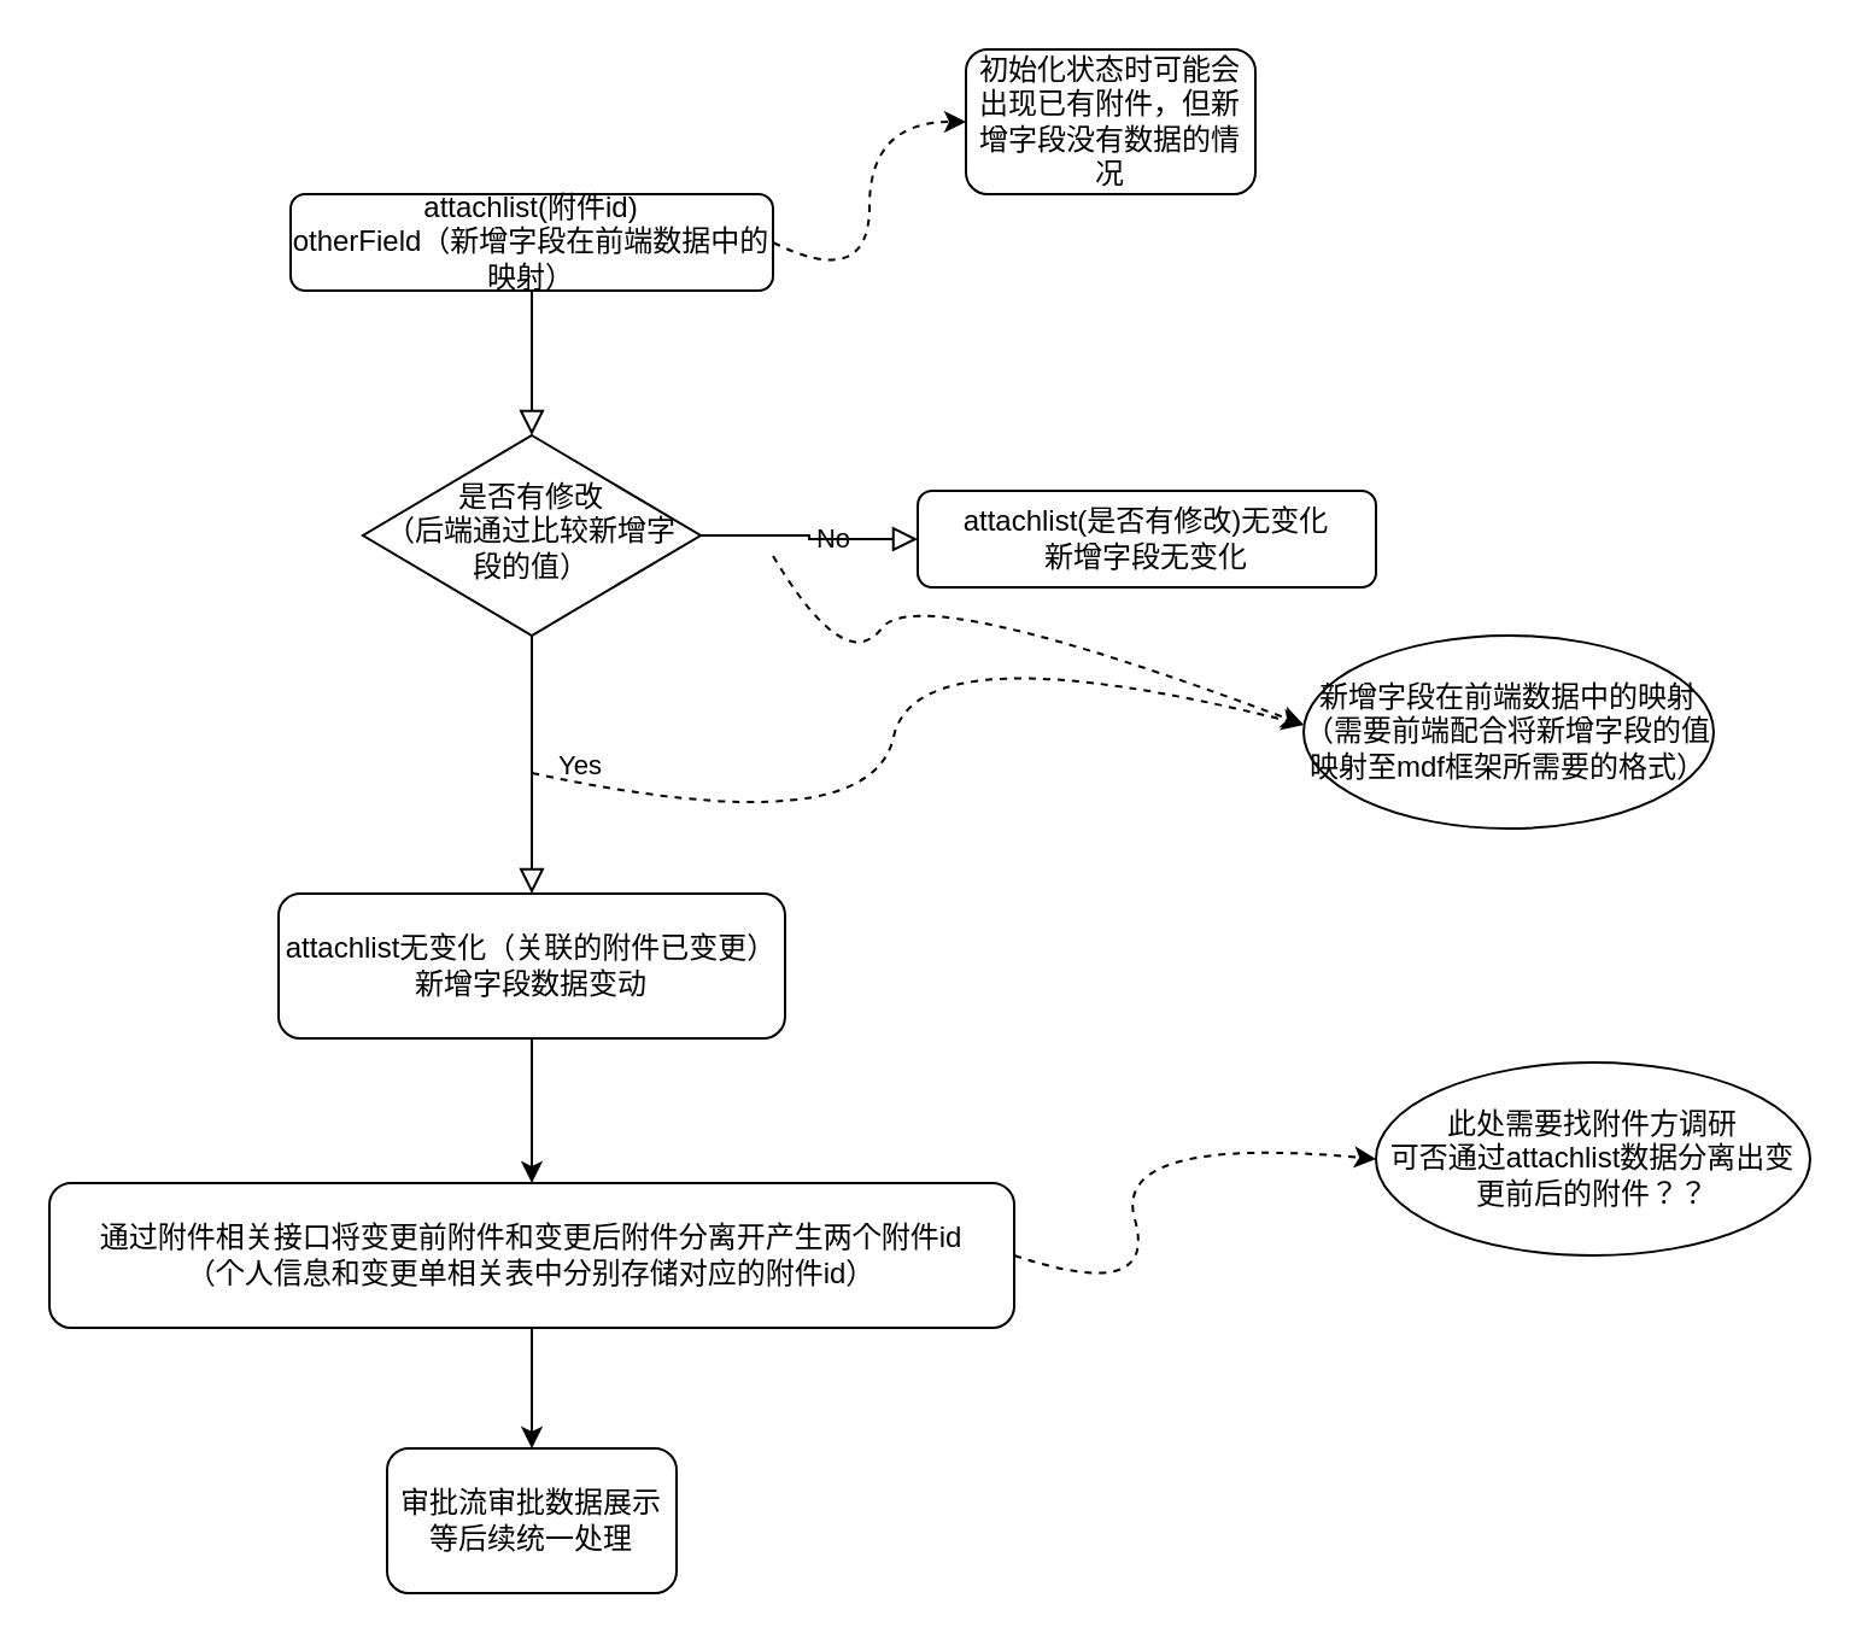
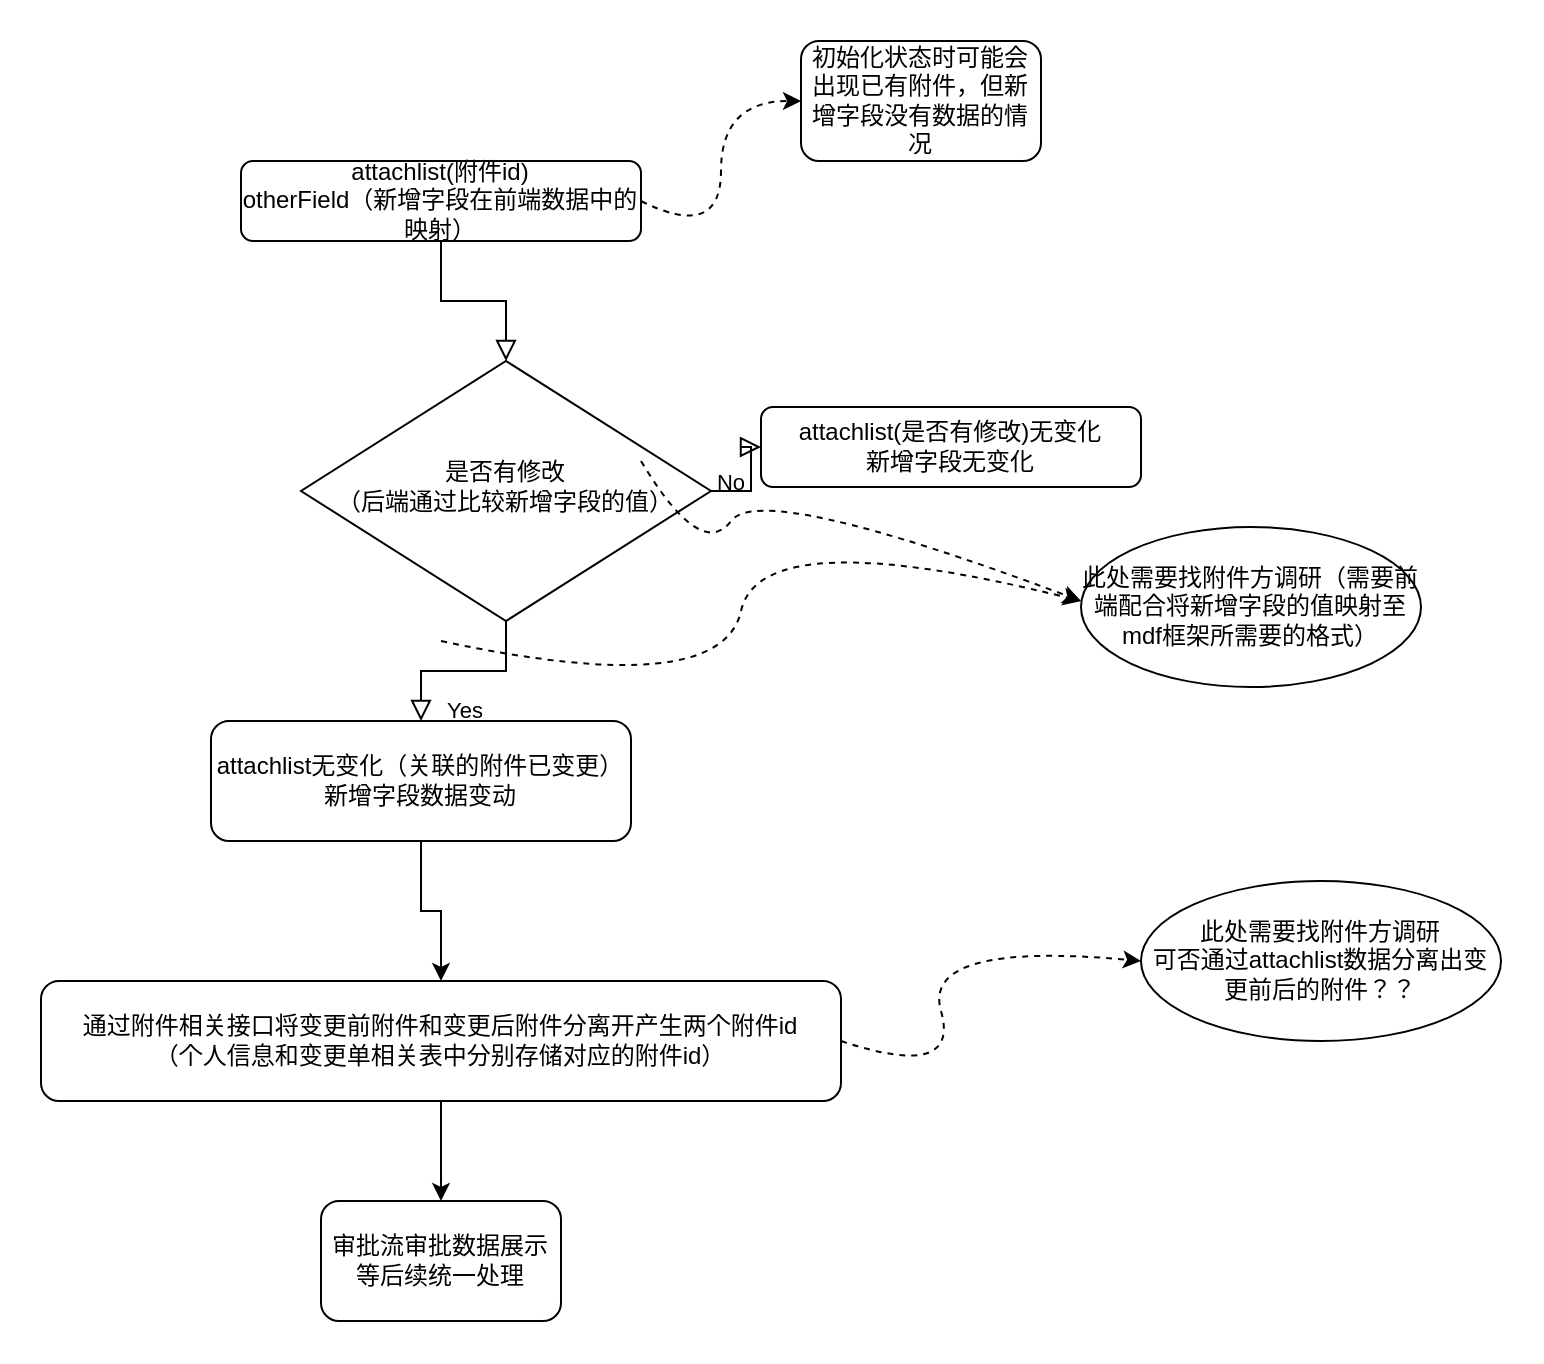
  <mxCell id="0" />
  <mxCell id="1" parent="0" />
  <mxCell id="2" value="" style="rounded=0;html=1;jettySize=auto;orthogonalLoop=1;fontSize=11;endArrow=block;endFill=0;endSize=8;strokeWidth=1;shadow=0;labelBackgroundColor=none;edgeStyle=orthogonalEdgeStyle;" parent="1" source="3" target="6" edge="1"><mxGeometry relative="1" as="geometry" /></mxCell>
  <mxCell id="3" value="attachlist(附件id)&lt;br&gt;otherField（新增字段在前端数据中的映射）" style="rounded=1;whiteSpace=wrap;html=1;fontSize=12;glass=0;strokeWidth=1;shadow=0;" parent="1" vertex="1"><mxGeometry x="120" y="80" width="200" height="40" as="geometry" /></mxCell>
  <mxCell id="4" value="Yes" style="rounded=0;html=1;jettySize=auto;orthogonalLoop=1;fontSize=11;endArrow=block;endFill=0;endSize=8;strokeWidth=1;shadow=0;labelBackgroundColor=none;edgeStyle=orthogonalEdgeStyle;entryX=0.5;entryY=0;entryDx=0;entryDy=0;" parent="1" source="6" target="11" edge="1"><mxGeometry y="20" relative="1" as="geometry"><mxPoint as="offset" /><mxPoint x="220" y="290" as="targetPoint" /></mxGeometry></mxCell>
  <mxCell id="5" value="No" style="edgeStyle=orthogonalEdgeStyle;rounded=0;html=1;jettySize=auto;orthogonalLoop=1;fontSize=11;endArrow=block;endFill=0;endSize=8;strokeWidth=1;shadow=0;labelBackgroundColor=none;" parent="1" source="6" target="7" edge="1"><mxGeometry y="10" relative="1" as="geometry"><mxPoint as="offset" /></mxGeometry></mxCell>
- <mxCell id="6" value="是否有修改&lt;br&gt;（后端通过比较新增字段的值）" style="rhombus;whiteSpace=wrap;html=1;shadow=0;fontFamily=Helvetica;fontSize=12;align=center;strokeWidth=1;spacing=6;spacingTop=-4;" parent="1" vertex="1"><mxGeometry x="150" y="180" width="140" height="83" as="geometry" /></mxCell>
+ <mxCell id="6" value="是否有修改&lt;br&gt;（后端通过比较新增字段的值）" style="rhombus;whiteSpace=wrap;html=1;shadow=0;fontFamily=Helvetica;fontSize=12;align=center;strokeWidth=1;spacing=6;spacingTop=-4;" parent="1" vertex="1"><mxGeometry x="150" y="180" width="205" height="130" as="geometry" /></mxCell>
  <mxCell id="7" value="attachlist(是否有修改)无变化&lt;br&gt;新增字段无变化" style="rounded=1;whiteSpace=wrap;html=1;fontSize=12;glass=0;strokeWidth=1;shadow=0;" parent="1" vertex="1"><mxGeometry x="380" y="203" width="190" height="40" as="geometry" /></mxCell>
  <mxCell id="8" value="初始化状态时可能会出现已有附件，但新增字段没有数据的情况" style="whiteSpace=wrap;html=1;glass=0;strokeWidth=1;shadow=0;rounded=1;" vertex="1" parent="1"><mxGeometry x="400" y="20" width="120" height="60" as="geometry" /></mxCell>
  <mxCell id="9" value="" style="curved=1;endArrow=classic;html=1;rounded=0;dashed=1;exitX=1;exitY=0.5;exitDx=0;exitDy=0;entryX=0;entryY=0.5;entryDx=0;entryDy=0;" edge="1" parent="1" source="3" target="8"><mxGeometry width="50" height="50" relative="1" as="geometry"><mxPoint x="350" y="120" as="sourcePoint" /><mxPoint x="400" y="70" as="targetPoint" /><Array as="points"><mxPoint x="360" y="120" /><mxPoint x="360" y="50" /></Array></mxGeometry></mxCell>
  <mxCell id="10" value="" style="edgeStyle=orthogonalEdgeStyle;rounded=0;orthogonalLoop=1;jettySize=auto;html=1;" edge="1" parent="1" source="11" target="16"><mxGeometry relative="1" as="geometry" /></mxCell>
- <mxCell id="11" value="attachlist无变化（关联的附件已变更）&lt;br&gt;新增字段数据变动" style="rounded=1;whiteSpace=wrap;html=1;" vertex="1" parent="1"><mxGeometry x="115" y="370" width="210" height="60" as="geometry" /></mxCell>
+ <mxCell id="11" value="attachlist无变化（关联的附件已变更）&lt;br&gt;新增字段数据变动" style="rounded=1;whiteSpace=wrap;html=1;" vertex="1" parent="1"><mxGeometry x="105" y="360" width="210" height="60" as="geometry" /></mxCell>
  <mxCell id="12" value="" style="curved=1;endArrow=classic;html=1;rounded=0;dashed=1;" edge="1" parent="1"><mxGeometry width="50" height="50" relative="1" as="geometry"><mxPoint x="320" y="230" as="sourcePoint" /><mxPoint x="540" y="300" as="targetPoint" /><Array as="points"><mxPoint x="350" y="280" /><mxPoint x="380" y="240" /></Array></mxGeometry></mxCell>
  <mxCell id="13" value="" style="curved=1;endArrow=classic;html=1;rounded=0;dashed=1;" edge="1" parent="1"><mxGeometry width="50" height="50" relative="1" as="geometry"><mxPoint x="220" y="320" as="sourcePoint" /><mxPoint x="540" y="300" as="targetPoint" /><Array as="points"><mxPoint x="360" y="350" /><mxPoint x="380" y="260" /></Array></mxGeometry></mxCell>
- <mxCell id="14" value="新增字段在前端数据中的映射（需要前端配合将新增字段的值映射至mdf框架所需要的格式）" style="ellipse;whiteSpace=wrap;html=1;" vertex="1" parent="1"><mxGeometry x="540" y="263" width="170" height="80" as="geometry" /></mxCell>
+ <mxCell id="14" value="此处需要找附件方调研（需要前端配合将新增字段的值映射至mdf框架所需要的格式）" style="ellipse;whiteSpace=wrap;html=1;" vertex="1" parent="1"><mxGeometry x="540" y="263" width="170" height="80" as="geometry" /></mxCell>
  <mxCell id="15" value="" style="edgeStyle=orthogonalEdgeStyle;rounded=0;orthogonalLoop=1;jettySize=auto;html=1;" edge="1" parent="1" source="16" target="17"><mxGeometry relative="1" as="geometry" /></mxCell>
  <mxCell id="16" value="通过附件相关接口将变更前附件和变更后附件分离开产生两个附件id&lt;br&gt;（个人信息和变更单相关表中分别存储对应的附件id）" style="whiteSpace=wrap;html=1;rounded=1;" vertex="1" parent="1"><mxGeometry x="20" y="490" width="400" height="60" as="geometry" /></mxCell>
  <mxCell id="17" value="审批流审批数据展示等后续统一处理" style="whiteSpace=wrap;html=1;rounded=1;" vertex="1" parent="1"><mxGeometry x="160" y="600" width="120" height="60" as="geometry" /></mxCell>
  <mxCell id="18" value="" style="curved=1;endArrow=classic;html=1;rounded=0;dashed=1;" edge="1" parent="1"><mxGeometry width="50" height="50" relative="1" as="geometry"><mxPoint x="420" y="520" as="sourcePoint" /><mxPoint x="570" y="480" as="targetPoint" /><Array as="points"><mxPoint x="480" y="540" /><mxPoint x="460" y="470" /></Array></mxGeometry></mxCell>
  <mxCell id="19" value="此处需要找附件方调研&lt;br&gt;可否通过attachlist数据分离出变更前后的附件？？" style="ellipse;whiteSpace=wrap;html=1;" vertex="1" parent="1"><mxGeometry x="570" y="440" width="180" height="80" as="geometry" /></mxCell>
